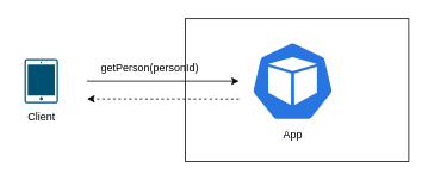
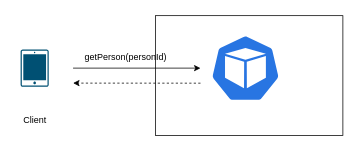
  <mxCell id="0" />
  <mxCell id="1" parent="0" />
  <mxCell id="2" value="" style="rounded=0;whiteSpace=wrap;html=1;" vertex="1" parent="1"><mxGeometry x="207" y="20" width="250" height="160" as="geometry" /></mxCell>
  <mxCell id="3" value="" style="sketch=0;html=1;dashed=0;whitespace=wrap;fillColor=#2875E2;strokeColor=#ffffff;points=[[0.005,0.63,0],[0.1,0.2,0],[0.9,0.2,0],[0.5,0,0],[0.995,0.63,0],[0.72,0.99,0],[0.5,1,0],[0.28,0.99,0]];shape=mxgraph.kubernetes.icon;prIcon=pod" vertex="1" parent="1"><mxGeometry x="267" y="45" width="120" height="90" as="geometry" /></mxCell>
  <mxCell id="4" value="" style="endArrow=classic;html=1;rounded=0;" edge="1" parent="1" target="3"><mxGeometry width="50" height="50" relative="1" as="geometry"><mxPoint x="97" y="90" as="sourcePoint" /><mxPoint x="367" y="250" as="targetPoint" /></mxGeometry></mxCell>
  <mxCell id="5" value="" style="sketch=0;points=[[0.015,0.015,0],[0.985,0.015,0],[0.985,0.985,0],[0.015,0.985,0],[0.25,0,0],[0.5,0,0],[0.75,0,0],[1,0.25,0],[1,0.5,0],[1,0.75,0],[0.75,1,0],[0.5,1,0],[0.25,1,0],[0,0.75,0],[0,0.5,0],[0,0.25,0]];verticalLabelPosition=bottom;html=1;verticalAlign=top;aspect=fixed;align=center;pointerEvents=1;shape=mxgraph.cisco19.handheld;fillColor=#005073;strokeColor=none;" vertex="1" parent="1"><mxGeometry x="27" y="65" width="37.5" height="50" as="geometry" /></mxCell>
- <mxCell id="6" value="Client" style="text;html=1;align=center;verticalAlign=middle;resizable=0;points=[];autosize=1;strokeColor=none;fillColor=none;" vertex="1" parent="1"><mxGeometry x="20.75" y="120" width="50" height="20" as="geometry" /></mxCell>
- <mxCell id="7" value="App" style="text;html=1;align=center;verticalAlign=middle;resizable=0;points=[];autosize=1;strokeColor=none;fillColor=none;" vertex="1" parent="1"><mxGeometry x="307" y="140" width="40" height="20" as="geometry" /></mxCell>
+ <mxCell id="6" value="Client" style="text;html=1;align=center;verticalAlign=middle;resizable=0;points=[];autosize=1;strokeColor=none;fillColor=none;" vertex="1" parent="1"><mxGeometry x="20.75" y="150" width="50" height="20" as="geometry" /></mxCell>
  <mxCell id="8" value="getPerson(personId)" style="text;html=1;align=center;verticalAlign=middle;resizable=0;points=[];autosize=1;strokeColor=none;fillColor=none;" vertex="1" parent="1"><mxGeometry x="107" y="65" width="120" height="20" as="geometry" /></mxCell>
  <mxCell id="9" value="" style="endArrow=classic;html=1;rounded=0;exitX=0.24;exitY=0.563;exitDx=0;exitDy=0;exitPerimeter=0;dashed=1;" edge="1" parent="1" source="2"><mxGeometry width="50" height="50" relative="1" as="geometry"><mxPoint x="317" y="300" as="sourcePoint" /><mxPoint x="97" y="110" as="targetPoint" /></mxGeometry></mxCell>
